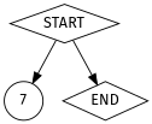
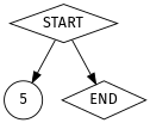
  digraph {
    fontname="Fira Sans"
    node [fontname="Fira Sans" shape=diamond]
    edge [fontname="Fira Sans"]
    n1 [label=START]
-   n2 [label=7 shape=circle]
+   n2 [label=5 shape=circle]
    n3 [label=END]
    n1 -> n2
    n1 -> n3
  }
